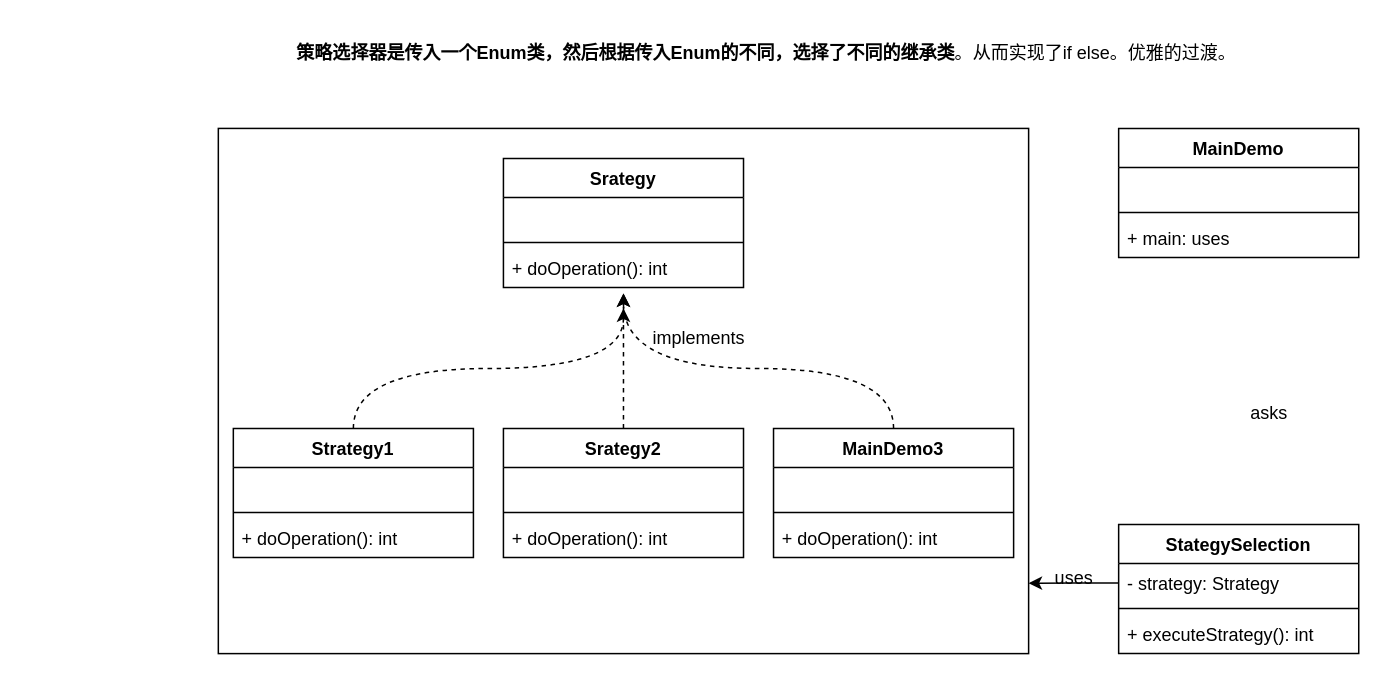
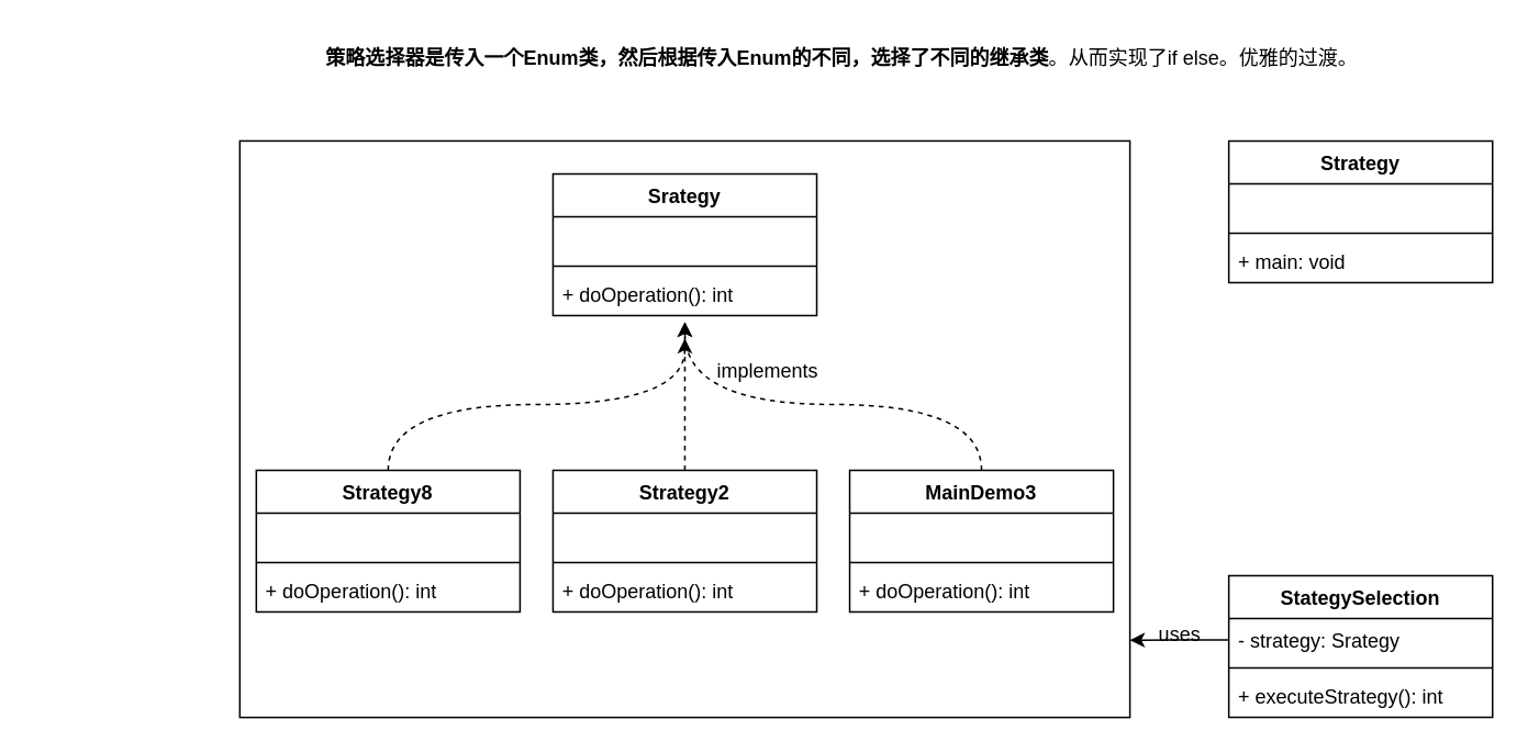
  <mxCell id="0" />
  <mxCell id="1" parent="0" />
- <mxCell id="2" value="MainDemo" style="swimlane;fontStyle=1;align=center;verticalAlign=top;childLayout=stackLayout;horizontal=1;startSize=26;horizontalStack=0;resizeParent=1;resizeParentMax=0;resizeLast=0;collapsible=1;marginBottom=0;strokeColor=#000000;" parent="1" vertex="1"><mxGeometry x="745" y="85" width="160" height="86" as="geometry" /></mxCell>
+ <mxCell id="2" value="Strategy" style="swimlane;fontStyle=1;align=center;verticalAlign=top;childLayout=stackLayout;horizontal=1;startSize=26;horizontalStack=0;resizeParent=1;resizeParentMax=0;resizeLast=0;collapsible=1;marginBottom=0;strokeColor=#000000;" parent="1" vertex="1"><mxGeometry x="745" y="85" width="160" height="86" as="geometry" /></mxCell>
  <mxCell id="3" value="        " style="text;strokeColor=none;fillColor=none;align=left;verticalAlign=top;spacingLeft=4;spacingRight=4;overflow=hidden;rotatable=0;points=[[0,0.5],[1,0.5]];portConstraint=eastwest;" parent="2" vertex="1"><mxGeometry y="26" width="160" height="26" as="geometry" /></mxCell>
  <mxCell id="4" value="" style="line;strokeWidth=1;fillColor=none;align=left;verticalAlign=middle;spacingTop=-1;spacingLeft=3;spacingRight=3;rotatable=0;labelPosition=right;points=[];portConstraint=eastwest;" parent="2" vertex="1"><mxGeometry y="52" width="160" height="8" as="geometry" /></mxCell>
- <mxCell id="5" value="+ main: uses" style="text;strokeColor=none;fillColor=none;align=left;verticalAlign=top;spacingLeft=4;spacingRight=4;overflow=hidden;rotatable=0;points=[[0,0.5],[1,0.5]];portConstraint=eastwest;" parent="2" vertex="1"><mxGeometry y="60" width="160" height="26" as="geometry" /></mxCell>
+ <mxCell id="5" value="+ main: void" style="text;strokeColor=none;fillColor=none;align=left;verticalAlign=top;spacingLeft=4;spacingRight=4;overflow=hidden;rotatable=0;points=[[0,0.5],[1,0.5]];portConstraint=eastwest;" parent="2" vertex="1"><mxGeometry y="60" width="160" height="26" as="geometry" /></mxCell>
  <mxCell id="6" value="StategySelection" style="swimlane;fontStyle=1;align=center;verticalAlign=top;childLayout=stackLayout;horizontal=1;startSize=26;horizontalStack=0;resizeParent=1;resizeParentMax=0;resizeLast=0;collapsible=1;marginBottom=0;strokeColor=#000000;" parent="1" vertex="1"><mxGeometry x="745" y="349" width="160" height="86" as="geometry" /></mxCell>
- <mxCell id="7" value="- strategy: Strategy" style="text;strokeColor=none;fillColor=none;align=left;verticalAlign=top;spacingLeft=4;spacingRight=4;overflow=hidden;rotatable=0;points=[[0,0.5],[1,0.5]];portConstraint=eastwest;" parent="6" vertex="1"><mxGeometry y="26" width="160" height="26" as="geometry" /></mxCell>
+ <mxCell id="7" value="- strategy: Srategy" style="text;strokeColor=none;fillColor=none;align=left;verticalAlign=top;spacingLeft=4;spacingRight=4;overflow=hidden;rotatable=0;points=[[0,0.5],[1,0.5]];portConstraint=eastwest;" parent="6" vertex="1"><mxGeometry y="26" width="160" height="26" as="geometry" /></mxCell>
  <mxCell id="8" value="" style="line;strokeWidth=1;fillColor=none;align=left;verticalAlign=middle;spacingTop=-1;spacingLeft=3;spacingRight=3;rotatable=0;labelPosition=right;points=[];portConstraint=eastwest;" parent="6" vertex="1"><mxGeometry y="52" width="160" height="8" as="geometry" /></mxCell>
  <mxCell id="9" value="+ executeStrategy(): int" style="text;strokeColor=none;fillColor=none;align=left;verticalAlign=top;spacingLeft=4;spacingRight=4;overflow=hidden;rotatable=0;points=[[0,0.5],[1,0.5]];portConstraint=eastwest;" parent="6" vertex="1"><mxGeometry y="60" width="160" height="26" as="geometry" /></mxCell>
- <mxCell id="10" value="asks" style="text;html=1;align=center;verticalAlign=middle;resizable=0;points=[];autosize=1;strokeColor=none;" parent="1" vertex="1"><mxGeometry x="825" y="265" width="40" height="20" as="geometry" /></mxCell>
  <mxCell id="11" value="" style="whiteSpace=wrap;html=1;strokeColor=#000000;fillColor=none;" parent="1" vertex="1"><mxGeometry x="145" y="85" width="540" height="350" as="geometry" /></mxCell>
  <mxCell id="12" value="Srategy" style="swimlane;fontStyle=1;align=center;verticalAlign=top;childLayout=stackLayout;horizontal=1;startSize=26;horizontalStack=0;resizeParent=1;resizeParentMax=0;resizeLast=0;collapsible=1;marginBottom=0;strokeColor=#000000;fillColor=none;" parent="1" vertex="1"><mxGeometry x="335" y="105" width="160" height="86" as="geometry" /></mxCell>
  <mxCell id="13" value="  " style="text;strokeColor=none;fillColor=none;align=left;verticalAlign=top;spacingLeft=4;spacingRight=4;overflow=hidden;rotatable=0;points=[[0,0.5],[1,0.5]];portConstraint=eastwest;" parent="12" vertex="1"><mxGeometry y="26" width="160" height="26" as="geometry" /></mxCell>
  <mxCell id="14" value="" style="line;strokeWidth=1;fillColor=none;align=left;verticalAlign=middle;spacingTop=-1;spacingLeft=3;spacingRight=3;rotatable=0;labelPosition=right;points=[];portConstraint=eastwest;" parent="12" vertex="1"><mxGeometry y="52" width="160" height="8" as="geometry" /></mxCell>
  <mxCell id="15" value="+ doOperation(): int" style="text;strokeColor=none;fillColor=none;align=left;verticalAlign=top;spacingLeft=4;spacingRight=4;overflow=hidden;rotatable=0;points=[[0,0.5],[1,0.5]];portConstraint=eastwest;" parent="12" vertex="1"><mxGeometry y="60" width="160" height="26" as="geometry" /></mxCell>
  <mxCell id="16" style="edgeStyle=orthogonalEdgeStyle;orthogonalLoop=1;jettySize=auto;html=1;curved=1;dashed=1;" parent="1" source="17" edge="1"><mxGeometry relative="1" as="geometry"><mxPoint x="415" y="205" as="targetPoint" /><Array as="points"><mxPoint x="235" y="245" /><mxPoint x="415" y="245" /></Array></mxGeometry></mxCell>
- <mxCell id="17" value="Strategy1" style="swimlane;fontStyle=1;align=center;verticalAlign=top;childLayout=stackLayout;horizontal=1;startSize=26;horizontalStack=0;resizeParent=1;resizeParentMax=0;resizeLast=0;collapsible=1;marginBottom=0;strokeColor=#000000;fillColor=none;" parent="1" vertex="1"><mxGeometry x="155" y="285" width="160" height="86" as="geometry" /></mxCell>
+ <mxCell id="17" value="Strategy8" style="swimlane;fontStyle=1;align=center;verticalAlign=top;childLayout=stackLayout;horizontal=1;startSize=26;horizontalStack=0;resizeParent=1;resizeParentMax=0;resizeLast=0;collapsible=1;marginBottom=0;strokeColor=#000000;fillColor=none;" parent="1" vertex="1"><mxGeometry x="155" y="285" width="160" height="86" as="geometry" /></mxCell>
  <mxCell id="18" value="   " style="text;strokeColor=none;fillColor=none;align=left;verticalAlign=top;spacingLeft=4;spacingRight=4;overflow=hidden;rotatable=0;points=[[0,0.5],[1,0.5]];portConstraint=eastwest;" parent="17" vertex="1"><mxGeometry y="26" width="160" height="26" as="geometry" /></mxCell>
  <mxCell id="19" value="" style="line;strokeWidth=1;fillColor=none;align=left;verticalAlign=middle;spacingTop=-1;spacingLeft=3;spacingRight=3;rotatable=0;labelPosition=right;points=[];portConstraint=eastwest;" parent="17" vertex="1"><mxGeometry y="52" width="160" height="8" as="geometry" /></mxCell>
  <mxCell id="20" value="+ doOperation(): int" style="text;strokeColor=none;fillColor=none;align=left;verticalAlign=top;spacingLeft=4;spacingRight=4;overflow=hidden;rotatable=0;points=[[0,0.5],[1,0.5]];portConstraint=eastwest;" parent="17" vertex="1"><mxGeometry y="60" width="160" height="26" as="geometry" /></mxCell>
  <mxCell id="21" style="edgeStyle=orthogonalEdgeStyle;orthogonalLoop=1;jettySize=auto;html=1;curved=1;shadow=0;strokeColor=#000000;dashed=1;" parent="1" source="22" edge="1"><mxGeometry relative="1" as="geometry"><mxPoint x="415" y="195" as="targetPoint" /></mxGeometry></mxCell>
- <mxCell id="22" value="Srategy2" style="swimlane;fontStyle=1;align=center;verticalAlign=top;childLayout=stackLayout;horizontal=1;startSize=26;horizontalStack=0;resizeParent=1;resizeParentMax=0;resizeLast=0;collapsible=1;marginBottom=0;strokeColor=#000000;fillColor=none;" parent="1" vertex="1"><mxGeometry x="335" y="285" width="160" height="86" as="geometry" /></mxCell>
+ <mxCell id="22" value="Strategy2" style="swimlane;fontStyle=1;align=center;verticalAlign=top;childLayout=stackLayout;horizontal=1;startSize=26;horizontalStack=0;resizeParent=1;resizeParentMax=0;resizeLast=0;collapsible=1;marginBottom=0;strokeColor=#000000;fillColor=none;" parent="1" vertex="1"><mxGeometry x="335" y="285" width="160" height="86" as="geometry" /></mxCell>
  <mxCell id="23" value="   " style="text;strokeColor=none;fillColor=none;align=left;verticalAlign=top;spacingLeft=4;spacingRight=4;overflow=hidden;rotatable=0;points=[[0,0.5],[1,0.5]];portConstraint=eastwest;" parent="22" vertex="1"><mxGeometry y="26" width="160" height="26" as="geometry" /></mxCell>
  <mxCell id="24" value="" style="line;strokeWidth=1;fillColor=none;align=left;verticalAlign=middle;spacingTop=-1;spacingLeft=3;spacingRight=3;rotatable=0;labelPosition=right;points=[];portConstraint=eastwest;" parent="22" vertex="1"><mxGeometry y="52" width="160" height="8" as="geometry" /></mxCell>
  <mxCell id="25" value="+ doOperation(): int" style="text;strokeColor=none;fillColor=none;align=left;verticalAlign=top;spacingLeft=4;spacingRight=4;overflow=hidden;rotatable=0;points=[[0,0.5],[1,0.5]];portConstraint=eastwest;" parent="22" vertex="1"><mxGeometry y="60" width="160" height="26" as="geometry" /></mxCell>
  <mxCell id="26" style="edgeStyle=orthogonalEdgeStyle;orthogonalLoop=1;jettySize=auto;html=1;exitX=0.5;exitY=0;exitDx=0;exitDy=0;curved=1;strokeColor=default;dashed=1;" parent="1" source="27" edge="1"><mxGeometry relative="1" as="geometry"><mxPoint x="415" y="195" as="targetPoint" /><Array as="points"><mxPoint x="595" y="245" /><mxPoint x="415" y="245" /></Array></mxGeometry></mxCell>
  <mxCell id="27" value="MainDemo3" style="swimlane;fontStyle=1;align=center;verticalAlign=top;childLayout=stackLayout;horizontal=1;startSize=26;horizontalStack=0;resizeParent=1;resizeParentMax=0;resizeLast=0;collapsible=1;marginBottom=0;strokeColor=#000000;fillColor=none;" parent="1" vertex="1"><mxGeometry x="515" y="285" width="160" height="86" as="geometry" /></mxCell>
  <mxCell id="28" value="   " style="text;strokeColor=none;fillColor=none;align=left;verticalAlign=top;spacingLeft=4;spacingRight=4;overflow=hidden;rotatable=0;points=[[0,0.5],[1,0.5]];portConstraint=eastwest;" parent="27" vertex="1"><mxGeometry y="26" width="160" height="26" as="geometry" /></mxCell>
  <mxCell id="29" value="" style="line;strokeWidth=1;fillColor=none;align=left;verticalAlign=middle;spacingTop=-1;spacingLeft=3;spacingRight=3;rotatable=0;labelPosition=right;points=[];portConstraint=eastwest;" parent="27" vertex="1"><mxGeometry y="52" width="160" height="8" as="geometry" /></mxCell>
  <mxCell id="30" value="+ doOperation(): int" style="text;strokeColor=none;fillColor=none;align=left;verticalAlign=top;spacingLeft=4;spacingRight=4;overflow=hidden;rotatable=0;points=[[0,0.5],[1,0.5]];portConstraint=eastwest;" parent="27" vertex="1"><mxGeometry y="60" width="160" height="26" as="geometry" /></mxCell>
  <mxCell id="31" value="implements" style="text;html=1;align=center;verticalAlign=middle;resizable=0;points=[];autosize=1;strokeColor=none;" parent="1" vertex="1"><mxGeometry x="425" y="215" width="80" height="20" as="geometry" /></mxCell>
  <mxCell id="32" style="edgeStyle=orthogonalEdgeStyle;rounded=0;orthogonalLoop=1;jettySize=auto;html=1;exitX=0;exitY=0.5;exitDx=0;exitDy=0;entryX=1;entryY=0.866;entryDx=0;entryDy=0;entryPerimeter=0;" parent="1" source="7" target="11" edge="1"><mxGeometry relative="1" as="geometry" /></mxCell>
  <mxCell id="33" value="uses" style="text;html=1;align=center;verticalAlign=middle;resizable=0;points=[];autosize=1;strokeColor=none;" parent="1" vertex="1"><mxGeometry x="695" y="375" width="40" height="20" as="geometry" /></mxCell>
  <mxCell id="34" value="&lt;br&gt;&lt;br&gt;" style="text;html=1;align=center;verticalAlign=middle;resizable=0;points=[];autosize=1;strokeColor=none;" parent="1" vertex="1"><mxGeometry x="435" y="20" width="20" height="30" as="geometry" /></mxCell>
  <mxCell id="35" value="&lt;strong&gt;&amp;nbsp; &amp;nbsp; &amp;nbsp; &amp;nbsp; &amp;nbsp; &amp;nbsp; &amp;nbsp; &amp;nbsp; &amp;nbsp; &amp;nbsp; &amp;nbsp; &amp;nbsp; &amp;nbsp; &amp;nbsp; &amp;nbsp; &amp;nbsp; &amp;nbsp; &amp;nbsp; &amp;nbsp; &amp;nbsp; &amp;nbsp; &amp;nbsp; &amp;nbsp; &amp;nbsp; &amp;nbsp; &amp;nbsp;策略选择器是传入一个Enum类，然后根据传入Enum的不同，选择了不同的继承类&lt;/strong&gt;。从而实现了if else。优雅的过渡。" style="text;html=1;align=center;verticalAlign=middle;resizable=0;points=[];autosize=1;strokeColor=none;" parent="1" vertex="1"><mxGeometry x="20" y="25" width="810" height="20" as="geometry" /></mxCell>
